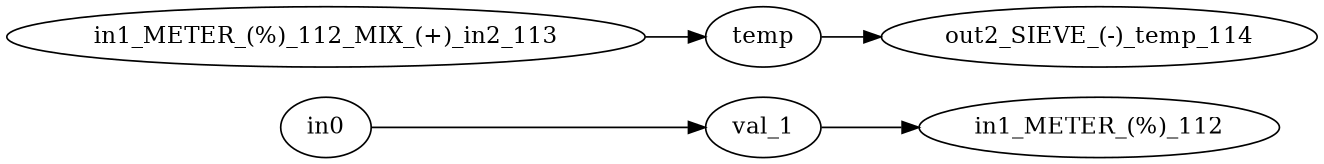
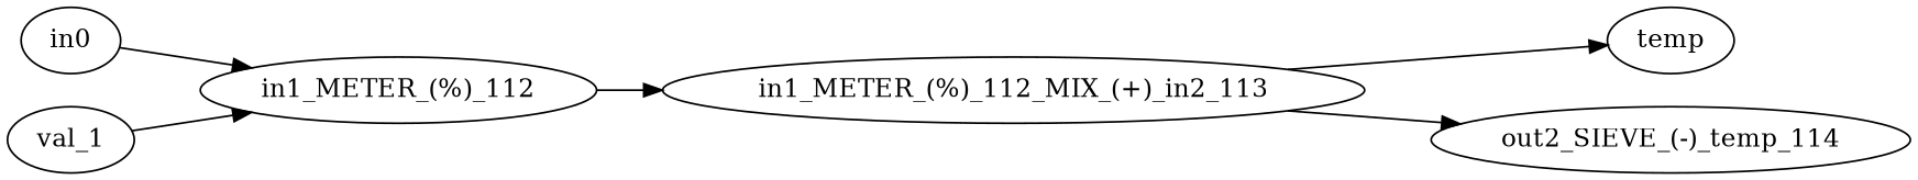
  strict digraph {
    rankdir=LR
    n1 [label=in0]
    "in1_METER_(%)_112"
    "in1_METER_(%)_112_MIX_(+)_in2_113"
    temp
    "out2_SIEVE_(-)_temp_114"
    val_1
-   n1 -> val_1
+   n1 -> "in1_METER_(%)_112"
+   "in1_METER_(%)_112" -> "in1_METER_(%)_112_MIX_(+)_in2_113"
    "in1_METER_(%)_112_MIX_(+)_in2_113" -> temp
-   temp -> "out2_SIEVE_(-)_temp_114"
+   "in1_METER_(%)_112_MIX_(+)_in2_113" -> "out2_SIEVE_(-)_temp_114"
    val_1 -> "in1_METER_(%)_112"
  }
